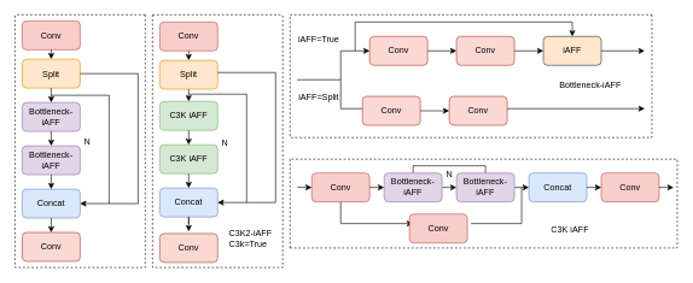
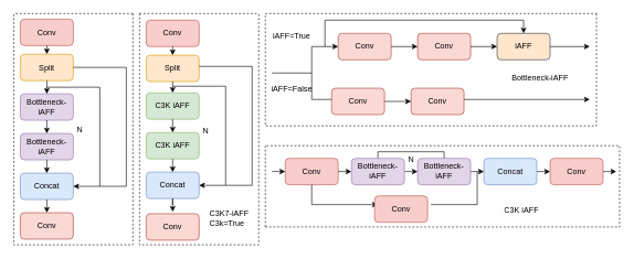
  <mxCell id="0" />
  <mxCell id="1" parent="0" />
  <mxCell id="2" value="Bottleneck-iAFF" style="rounded=1;whiteSpace=wrap;html=1;fillColor=#e1d5e7;strokeColor=#9673a6;" vertex="1" parent="1"><mxGeometry x="30" y="141.5" width="80" height="40" as="geometry" /></mxCell>
  <mxCell id="3" value="Conv" style="rounded=1;whiteSpace=wrap;html=1;fillColor=#f8cecc;strokeColor=#b85450;" vertex="1" parent="1"><mxGeometry x="30" y="28.5" width="80" height="40" as="geometry" /></mxCell>
  <mxCell id="4" value="" style="endArrow=classic;html=1;rounded=0;exitX=0.5;exitY=1;exitDx=0;exitDy=0;" edge="1" parent="1" source="3"><mxGeometry width="50" height="50" relative="1" as="geometry"><mxPoint x="390" y="371.5" as="sourcePoint" /><mxPoint x="70" y="81.5" as="targetPoint" /></mxGeometry></mxCell>
  <mxCell id="5" value="Split" style="rounded=1;whiteSpace=wrap;html=1;fillColor=#ffe6cc;strokeColor=#d79b00;" vertex="1" parent="1"><mxGeometry x="30" y="81.5" width="80" height="40" as="geometry" /></mxCell>
  <mxCell id="6" value="" style="endArrow=classic;html=1;rounded=0;exitX=0.5;exitY=1;exitDx=0;exitDy=0;" edge="1" parent="1" source="2"><mxGeometry width="50" height="50" relative="1" as="geometry"><mxPoint x="390" y="371.5" as="sourcePoint" /><mxPoint x="70" y="201.5" as="targetPoint" /></mxGeometry></mxCell>
  <mxCell id="7" value="Bottleneck-iAFF" style="rounded=1;whiteSpace=wrap;html=1;fillColor=#e1d5e7;strokeColor=#9673a6;" vertex="1" parent="1"><mxGeometry x="30" y="201.5" width="80" height="40" as="geometry" /></mxCell>
  <mxCell id="8" value="" style="endArrow=classic;html=1;rounded=0;exitX=0.5;exitY=1;exitDx=0;exitDy=0;" edge="1" parent="1" source="5"><mxGeometry width="50" height="50" relative="1" as="geometry"><mxPoint x="390" y="251.5" as="sourcePoint" /><mxPoint x="70" y="141.5" as="targetPoint" /></mxGeometry></mxCell>
  <mxCell id="9" value="Concat" style="rounded=1;whiteSpace=wrap;html=1;fillColor=#dae8fc;strokeColor=#6c8ebf;" vertex="1" parent="1"><mxGeometry x="30" y="261.5" width="80" height="40" as="geometry" /></mxCell>
  <mxCell id="10" value="" style="endArrow=classic;html=1;rounded=0;exitX=0.5;exitY=1;exitDx=0;exitDy=0;entryX=0.5;entryY=0;entryDx=0;entryDy=0;" edge="1" parent="1" source="7" target="9"><mxGeometry width="50" height="50" relative="1" as="geometry"><mxPoint x="390" y="371.5" as="sourcePoint" /><mxPoint x="440" y="321.5" as="targetPoint" /></mxGeometry></mxCell>
  <mxCell id="11" value="Conv" style="rounded=1;whiteSpace=wrap;html=1;fillColor=#fad9d5;strokeColor=#ae4132;" vertex="1" parent="1"><mxGeometry x="30" y="321.5" width="80" height="40" as="geometry" /></mxCell>
  <mxCell id="12" value="" style="endArrow=classic;html=1;rounded=0;exitX=0.5;exitY=1;exitDx=0;exitDy=0;entryX=0.5;entryY=0;entryDx=0;entryDy=0;" edge="1" parent="1" source="9" target="11"><mxGeometry width="50" height="50" relative="1" as="geometry"><mxPoint x="390" y="371.5" as="sourcePoint" /><mxPoint x="440" y="321.5" as="targetPoint" /></mxGeometry></mxCell>
  <mxCell id="13" value="" style="endArrow=none;html=1;rounded=0;exitX=1;exitY=0.5;exitDx=0;exitDy=0;" edge="1" parent="1" source="5"><mxGeometry width="50" height="50" relative="1" as="geometry"><mxPoint x="390" y="251.5" as="sourcePoint" /><mxPoint x="190" y="101.5" as="targetPoint" /></mxGeometry></mxCell>
  <mxCell id="14" value="" style="endArrow=none;html=1;rounded=0;" edge="1" parent="1"><mxGeometry width="50" height="50" relative="1" as="geometry"><mxPoint x="190" y="101.5" as="sourcePoint" /><mxPoint x="190" y="281.5" as="targetPoint" /></mxGeometry></mxCell>
  <mxCell id="15" value="" style="endArrow=classic;html=1;rounded=0;entryX=1;entryY=0.5;entryDx=0;entryDy=0;" edge="1" parent="1" target="9"><mxGeometry width="50" height="50" relative="1" as="geometry"><mxPoint x="190" y="281.5" as="sourcePoint" /><mxPoint x="440" y="201.5" as="targetPoint" /></mxGeometry></mxCell>
  <mxCell id="16" value="" style="endArrow=none;html=1;rounded=0;" edge="1" parent="1"><mxGeometry width="50" height="50" relative="1" as="geometry"><mxPoint x="70" y="131.5" as="sourcePoint" /><mxPoint x="150" y="131.5" as="targetPoint" /></mxGeometry></mxCell>
  <mxCell id="17" value="" style="endArrow=none;html=1;rounded=0;" edge="1" parent="1"><mxGeometry width="50" height="50" relative="1" as="geometry"><mxPoint x="150" y="131.5" as="sourcePoint" /><mxPoint x="150" y="281.5" as="targetPoint" /></mxGeometry></mxCell>
  <mxCell id="18" value="Conv" style="rounded=1;whiteSpace=wrap;html=1;fillColor=#f8cecc;strokeColor=#b85450;direction=east;" vertex="1" parent="1"><mxGeometry x="220" y="30" width="80" height="40" as="geometry" /></mxCell>
  <mxCell id="19" value="Split" style="rounded=1;whiteSpace=wrap;html=1;fillColor=#ffe6cc;strokeColor=#d79b00;direction=east;" vertex="1" parent="1"><mxGeometry x="220" y="83" width="80" height="40" as="geometry" /></mxCell>
  <mxCell id="20" value="" style="endArrow=classic;html=1;rounded=0;exitX=0.5;exitY=1;exitDx=0;exitDy=0;entryX=0.5;entryY=0;entryDx=0;entryDy=0;" edge="1" parent="1" source="18" target="19"><mxGeometry width="50" height="50" relative="1" as="geometry"><mxPoint x="320" y="230" as="sourcePoint" /><mxPoint x="370" y="180" as="targetPoint" /></mxGeometry></mxCell>
  <mxCell id="21" value="C3K iAFF" style="rounded=1;whiteSpace=wrap;html=1;fillColor=#d5e8d4;strokeColor=#82b366;direction=east;" vertex="1" parent="1"><mxGeometry x="220" y="140" width="80" height="40" as="geometry" /></mxCell>
  <mxCell id="22" value="" style="endArrow=classic;html=1;rounded=0;exitX=0.5;exitY=1;exitDx=0;exitDy=0;entryX=0.5;entryY=1;entryDx=0;entryDy=0;" edge="1" parent="1" source="19"><mxGeometry width="50" height="50" relative="1" as="geometry"><mxPoint x="320" y="230" as="sourcePoint" /><mxPoint x="260" y="140" as="targetPoint" /></mxGeometry></mxCell>
  <mxCell id="23" value="C3K iAFF" style="rounded=1;whiteSpace=wrap;html=1;fillColor=#d5e8d4;strokeColor=#82b366;direction=east;" vertex="1" parent="1"><mxGeometry x="220" y="200" width="80" height="40" as="geometry" /></mxCell>
  <mxCell id="24" value="" style="endArrow=classic;html=1;rounded=0;exitX=0.5;exitY=1;exitDx=0;exitDy=0;entryX=0.5;entryY=0;entryDx=0;entryDy=0;" edge="1" parent="1" source="21" target="23"><mxGeometry width="50" height="50" relative="1" as="geometry"><mxPoint x="320" y="340" as="sourcePoint" /><mxPoint x="370" y="290" as="targetPoint" /></mxGeometry></mxCell>
  <mxCell id="25" value="Concat" style="rounded=1;whiteSpace=wrap;html=1;fillColor=#dae8fc;strokeColor=#6c8ebf;direction=east;" vertex="1" parent="1"><mxGeometry x="220" y="260" width="80" height="40" as="geometry" /></mxCell>
  <mxCell id="26" value="" style="endArrow=classic;html=1;rounded=0;exitX=0.5;exitY=1;exitDx=0;exitDy=0;entryX=0.5;entryY=0;entryDx=0;entryDy=0;" edge="1" parent="1"><mxGeometry width="50" height="50" relative="1" as="geometry"><mxPoint x="260" y="240" as="sourcePoint" /><mxPoint x="260" y="260" as="targetPoint" /></mxGeometry></mxCell>
  <mxCell id="27" value="" style="endArrow=classic;html=1;rounded=0;" edge="1" parent="1"><mxGeometry width="50" height="50" relative="1" as="geometry"><mxPoint x="260" y="310" as="sourcePoint" /><mxPoint x="260" y="320" as="targetPoint" /><Array as="points"><mxPoint x="260" y="300" /></Array></mxGeometry></mxCell>
  <mxCell id="28" value="Conv" style="rounded=1;whiteSpace=wrap;html=1;fillColor=#fad9d5;strokeColor=#ae4132;direction=east;" vertex="1" parent="1"><mxGeometry x="220" y="323" width="80" height="40" as="geometry" /></mxCell>
  <mxCell id="29" value="" style="endArrow=none;html=1;rounded=0;" edge="1" parent="1"><mxGeometry width="50" height="50" relative="1" as="geometry"><mxPoint x="300" y="100" as="sourcePoint" /><mxPoint x="380" y="100" as="targetPoint" /></mxGeometry></mxCell>
  <mxCell id="30" value="" style="endArrow=none;html=1;rounded=0;" edge="1" parent="1"><mxGeometry width="50" height="50" relative="1" as="geometry"><mxPoint x="380" y="280" as="sourcePoint" /><mxPoint x="380" y="100" as="targetPoint" /></mxGeometry></mxCell>
  <mxCell id="31" value="" style="endArrow=classic;html=1;rounded=0;entryX=1;entryY=0.5;entryDx=0;entryDy=0;exitX=1;exitY=0.5;exitDx=0;exitDy=0;" edge="1" parent="1" target="25"><mxGeometry width="50" height="50" relative="1" as="geometry"><mxPoint x="380" y="280" as="sourcePoint" /><mxPoint x="370" y="290" as="targetPoint" /></mxGeometry></mxCell>
  <mxCell id="32" value="" style="endArrow=none;html=1;rounded=0;" edge="1" parent="1"><mxGeometry width="50" height="50" relative="1" as="geometry"><mxPoint x="260" y="130" as="sourcePoint" /><mxPoint x="340" y="130" as="targetPoint" /></mxGeometry></mxCell>
- <mxCell id="33" value="C3K2-iAFF&lt;div&gt;C3k=True&lt;/div&gt;" style="text;strokeColor=none;fillColor=none;align=left;verticalAlign=middle;spacingLeft=4;spacingRight=4;overflow=hidden;points=[[0,0.5],[1,0.5]];portConstraint=eastwest;rotatable=0;whiteSpace=wrap;html=1;direction=east;" vertex="1" parent="1"><mxGeometry x="310" y="310" width="100" height="40" as="geometry" /></mxCell>
+ <mxCell id="33" value="C3K7-iAFF&lt;div&gt;C3k=True&lt;/div&gt;" style="text;strokeColor=none;fillColor=none;align=left;verticalAlign=middle;spacingLeft=4;spacingRight=4;overflow=hidden;points=[[0,0.5],[1,0.5]];portConstraint=eastwest;rotatable=0;whiteSpace=wrap;html=1;direction=east;" vertex="1" parent="1"><mxGeometry x="310" y="310" width="100" height="40" as="geometry" /></mxCell>
  <mxCell id="34" value="Conv" style="rounded=1;whiteSpace=wrap;html=1;fillColor=#f8cecc;strokeColor=#b85450;rotation=0;direction=east;" vertex="1" parent="1"><mxGeometry x="430" y="239.17" width="80" height="40" as="geometry" /></mxCell>
  <mxCell id="35" value="" style="endArrow=classic;html=1;rounded=0;exitX=1;exitY=0.5;exitDx=0;exitDy=0;" edge="1" parent="1" source="34"><mxGeometry width="50" height="50" relative="1" as="geometry"><mxPoint x="470" y="289.17" as="sourcePoint" /><mxPoint x="530" y="259.17" as="targetPoint" /></mxGeometry></mxCell>
  <mxCell id="36" value="" style="endArrow=classic;html=1;rounded=0;exitX=0;exitY=0.5;exitDx=0;exitDy=0;" edge="1" parent="1"><mxGeometry width="50" height="50" relative="1" as="geometry"><mxPoint x="610" y="259.17" as="sourcePoint" /><mxPoint x="630" y="259.17" as="targetPoint" /></mxGeometry></mxCell>
  <mxCell id="37" value="Concat" style="rounded=1;whiteSpace=wrap;html=1;fillColor=#dae8fc;strokeColor=#6c8ebf;" vertex="1" parent="1"><mxGeometry x="730" y="239.17" width="80" height="40" as="geometry" /></mxCell>
  <mxCell id="38" value="" style="endArrow=classic;html=1;rounded=0;exitX=0;exitY=0.5;exitDx=0;exitDy=0;" edge="1" parent="1"><mxGeometry width="50" height="50" relative="1" as="geometry"><mxPoint x="710" y="259.17" as="sourcePoint" /><mxPoint x="730" y="259.17" as="targetPoint" /></mxGeometry></mxCell>
  <mxCell id="39" value="Conv" style="rounded=1;whiteSpace=wrap;html=1;fillColor=#f8cecc;strokeColor=#b85450;" vertex="1" parent="1"><mxGeometry x="830" y="239.17" width="80" height="40" as="geometry" /></mxCell>
  <mxCell id="40" value="" style="endArrow=classic;html=1;rounded=0;exitX=1;exitY=0.5;exitDx=0;exitDy=0;" edge="1" parent="1" source="37"><mxGeometry width="50" height="50" relative="1" as="geometry"><mxPoint x="820" y="259.17" as="sourcePoint" /><mxPoint x="830" y="259.17" as="targetPoint" /></mxGeometry></mxCell>
  <mxCell id="41" value="" style="endArrow=none;html=1;rounded=0;exitX=0.5;exitY=1;exitDx=0;exitDy=0;" edge="1" parent="1" source="34"><mxGeometry width="50" height="50" relative="1" as="geometry"><mxPoint x="670" y="329.17" as="sourcePoint" /><mxPoint x="470" y="309.17" as="targetPoint" /></mxGeometry></mxCell>
  <mxCell id="42" value="" style="endArrow=classic;html=1;rounded=0;" edge="1" parent="1"><mxGeometry width="50" height="50" relative="1" as="geometry"><mxPoint x="470" y="309.17" as="sourcePoint" /><mxPoint x="570" y="309.17" as="targetPoint" /></mxGeometry></mxCell>
  <mxCell id="43" value="Conv" style="rounded=1;whiteSpace=wrap;html=1;fillColor=#f8cecc;strokeColor=#b85450;rotation=0;direction=east;" vertex="1" parent="1"><mxGeometry x="565" y="296" width="80" height="40" as="geometry" /></mxCell>
  <mxCell id="44" value="" style="endArrow=none;html=1;rounded=0;" edge="1" parent="1"><mxGeometry width="50" height="50" relative="1" as="geometry"><mxPoint x="650" y="309.17" as="sourcePoint" /><mxPoint x="720" y="309.17" as="targetPoint" /></mxGeometry></mxCell>
  <mxCell id="45" value="" style="endArrow=none;html=1;rounded=0;" edge="1" parent="1"><mxGeometry width="50" height="50" relative="1" as="geometry"><mxPoint x="720" y="309.17" as="sourcePoint" /><mxPoint x="720" y="259.17" as="targetPoint" /></mxGeometry></mxCell>
  <mxCell id="46" value="" style="endArrow=none;html=1;rounded=0;exitX=0.5;exitY=1;exitDx=0;exitDy=0;" edge="1" parent="1"><mxGeometry width="50" height="50" relative="1" as="geometry"><mxPoint x="570" y="239.17" as="sourcePoint" /><mxPoint x="570" y="229.17" as="targetPoint" /></mxGeometry></mxCell>
  <mxCell id="47" value="" style="endArrow=none;html=1;rounded=0;" edge="1" parent="1"><mxGeometry width="50" height="50" relative="1" as="geometry"><mxPoint x="570" y="229.17" as="sourcePoint" /><mxPoint x="670" y="229.17" as="targetPoint" /></mxGeometry></mxCell>
  <mxCell id="48" value="" style="endArrow=none;html=1;rounded=0;" edge="1" parent="1"><mxGeometry width="50" height="50" relative="1" as="geometry"><mxPoint x="670" y="239.17" as="sourcePoint" /><mxPoint x="670" y="229.17" as="targetPoint" /></mxGeometry></mxCell>
  <mxCell id="49" value="N" style="text;strokeColor=none;fillColor=none;align=left;verticalAlign=middle;spacingLeft=4;spacingRight=4;overflow=hidden;points=[[0,0.5],[1,0.5]];portConstraint=eastwest;rotatable=0;whiteSpace=wrap;html=1;" vertex="1" parent="1"><mxGeometry x="610" y="229.17" width="40" height="25" as="geometry" /></mxCell>
  <mxCell id="50" value="C3K iAFF" style="text;strokeColor=none;fillColor=none;align=left;verticalAlign=middle;spacingLeft=4;spacingRight=4;overflow=hidden;points=[[0,0.5],[1,0.5]];portConstraint=eastwest;rotatable=0;whiteSpace=wrap;html=1;" vertex="1" parent="1"><mxGeometry x="755" y="303" width="80" height="30" as="geometry" /></mxCell>
  <mxCell id="51" value="" style="endArrow=classic;html=1;rounded=0;exitX=1;exitY=0.5;exitDx=0;exitDy=0;" edge="1" parent="1" source="39"><mxGeometry width="50" height="50" relative="1" as="geometry"><mxPoint x="670" y="329.17" as="sourcePoint" /><mxPoint x="930" y="259.17" as="targetPoint" /></mxGeometry></mxCell>
  <mxCell id="52" value="Conv" style="rounded=1;whiteSpace=wrap;html=1;fillColor=#fad9d5;strokeColor=#ae4132;" vertex="1" parent="1"><mxGeometry x="510" y="50" width="80" height="40" as="geometry" /></mxCell>
  <mxCell id="53" value="Conv" style="rounded=1;whiteSpace=wrap;html=1;fillColor=#fad9d5;strokeColor=#ae4132;" vertex="1" parent="1"><mxGeometry x="630" y="50" width="80" height="40" as="geometry" /></mxCell>
  <mxCell id="54" value="" style="endArrow=classic;html=1;rounded=0;entryX=0;entryY=0.5;entryDx=0;entryDy=0;" edge="1" parent="1" target="52"><mxGeometry width="50" height="50" relative="1" as="geometry"><mxPoint x="470" y="70" as="sourcePoint" /><mxPoint x="460" y="-27" as="targetPoint" /></mxGeometry></mxCell>
  <mxCell id="55" value="" style="endArrow=classic;html=1;rounded=0;exitX=1;exitY=0.5;exitDx=0;exitDy=0;entryX=0;entryY=0.5;entryDx=0;entryDy=0;" edge="1" parent="1" source="52" target="53"><mxGeometry width="50" height="50" relative="1" as="geometry"><mxPoint x="410" y="43" as="sourcePoint" /><mxPoint x="460" y="-7" as="targetPoint" /></mxGeometry></mxCell>
  <mxCell id="56" value="" style="endArrow=classic;html=1;rounded=0;exitX=1;exitY=0.5;exitDx=0;exitDy=0;entryX=0;entryY=0.5;entryDx=0;entryDy=0;" edge="1" parent="1" source="53" target="64"><mxGeometry width="50" height="50" relative="1" as="geometry"><mxPoint x="410" y="43" as="sourcePoint" /><mxPoint x="730" y="80" as="targetPoint" /></mxGeometry></mxCell>
  <mxCell id="57" value="Bottleneck-iAFF" style="text;html=1;align=center;verticalAlign=middle;whiteSpace=wrap;rounded=0;" vertex="1" parent="1"><mxGeometry x="770" y="103" width="90" height="30" as="geometry" /></mxCell>
  <mxCell id="58" value="" style="endArrow=classic;html=1;rounded=0;entryX=0.5;entryY=0;entryDx=0;entryDy=0;" edge="1" parent="1" target="64"><mxGeometry width="50" height="50" relative="1" as="geometry"><mxPoint x="490" y="70" as="sourcePoint" /><mxPoint x="880" y="20" as="targetPoint" /><Array as="points"><mxPoint x="490" y="30" /><mxPoint x="790" y="30" /></Array></mxGeometry></mxCell>
  <mxCell id="59" value="N" style="text;html=1;align=center;verticalAlign=middle;whiteSpace=wrap;rounded=0;" vertex="1" parent="1"><mxGeometry x="90" y="181.5" width="60" height="30" as="geometry" /></mxCell>
  <mxCell id="60" value="N" style="text;html=1;align=center;verticalAlign=middle;whiteSpace=wrap;rounded=0;direction=east;" vertex="1" parent="1"><mxGeometry x="280" y="183" width="60" height="30" as="geometry" /></mxCell>
  <mxCell id="61" value="" style="endArrow=none;html=1;rounded=0;" edge="1" parent="1"><mxGeometry width="50" height="50" relative="1" as="geometry"><mxPoint x="340" y="280" as="sourcePoint" /><mxPoint x="340" y="130" as="targetPoint" /></mxGeometry></mxCell>
  <mxCell id="62" value="Bottleneck-iAFF" style="rounded=1;whiteSpace=wrap;html=1;fillColor=#e1d5e7;strokeColor=#9673a6;" vertex="1" parent="1"><mxGeometry x="530" y="239.17" width="80" height="40" as="geometry" /></mxCell>
  <mxCell id="63" value="Bottleneck-iAFF" style="rounded=1;whiteSpace=wrap;html=1;fillColor=#e1d5e7;strokeColor=#9673a6;" vertex="1" parent="1"><mxGeometry x="630" y="239.17" width="80" height="40" as="geometry" /></mxCell>
  <mxCell id="64" value="iAFF" style="rounded=1;whiteSpace=wrap;html=1;fillColor=#ffe6cc;strokeColor=#36393d;rotation=0;direction=east;" vertex="1" parent="1"><mxGeometry x="750" y="50" width="80" height="40" as="geometry" /></mxCell>
  <mxCell id="65" value="" style="endArrow=classic;html=1;rounded=0;exitX=1;exitY=0.5;exitDx=0;exitDy=0;" edge="1" parent="1" source="64"><mxGeometry width="50" height="50" relative="1" as="geometry"><mxPoint x="670" y="60" as="sourcePoint" /><mxPoint x="890" y="70" as="targetPoint" /></mxGeometry></mxCell>
  <mxCell id="66" value="" style="endArrow=none;html=1;rounded=0;" edge="1" parent="1"><mxGeometry width="50" height="50" relative="1" as="geometry"><mxPoint x="410" y="110" as="sourcePoint" /><mxPoint x="470" y="70" as="targetPoint" /><Array as="points"><mxPoint x="470" y="110" /></Array></mxGeometry></mxCell>
  <mxCell id="67" value="" style="endArrow=classic;html=1;rounded=0;" edge="1" parent="1"><mxGeometry width="50" height="50" relative="1" as="geometry"><mxPoint x="470" y="110" as="sourcePoint" /><mxPoint x="510" y="150" as="targetPoint" /><Array as="points"><mxPoint x="470" y="150" /></Array></mxGeometry></mxCell>
  <mxCell id="68" value="Conv" style="rounded=1;whiteSpace=wrap;html=1;fillColor=#fad9d5;strokeColor=#ae4132;" vertex="1" parent="1"><mxGeometry x="500" y="133" width="80" height="40" as="geometry" /></mxCell>
  <mxCell id="69" value="Conv" style="rounded=1;whiteSpace=wrap;html=1;fillColor=#fad9d5;strokeColor=#ae4132;" vertex="1" parent="1"><mxGeometry x="620" y="133" width="80" height="40" as="geometry" /></mxCell>
  <mxCell id="70" value="" style="endArrow=classic;html=1;rounded=0;exitX=1;exitY=0.5;exitDx=0;exitDy=0;" edge="1" parent="1" source="68"><mxGeometry width="50" height="50" relative="1" as="geometry"><mxPoint x="590" y="150" as="sourcePoint" /><mxPoint x="620" y="153" as="targetPoint" /></mxGeometry></mxCell>
  <mxCell id="71" value="" style="endArrow=classic;html=1;rounded=0;exitX=1;exitY=0.425;exitDx=0;exitDy=0;exitPerimeter=0;" edge="1" parent="1" source="69"><mxGeometry width="50" height="50" relative="1" as="geometry"><mxPoint x="710" y="150" as="sourcePoint" /><mxPoint x="890" y="150" as="targetPoint" /></mxGeometry></mxCell>
  <mxCell id="72" value="iAFF=True" style="text;html=1;align=center;verticalAlign=middle;whiteSpace=wrap;rounded=0;" vertex="1" parent="1"><mxGeometry x="410" y="40" width="60" height="30" as="geometry" /></mxCell>
- <mxCell id="73" value="iAFF=Split" style="text;html=1;align=center;verticalAlign=middle;whiteSpace=wrap;rounded=0;" vertex="1" parent="1"><mxGeometry x="410" y="120" width="60" height="30" as="geometry" /></mxCell>
+ <mxCell id="73" value="iAFF=False" style="text;html=1;align=center;verticalAlign=middle;whiteSpace=wrap;rounded=0;" vertex="1" parent="1"><mxGeometry x="410" y="120" width="60" height="30" as="geometry" /></mxCell>
  <mxCell id="74" value="" style="endArrow=none;dashed=1;html=1;rounded=0;" edge="1" parent="1"><mxGeometry width="50" height="50" relative="1" as="geometry"><mxPoint x="200" y="20" as="sourcePoint" /><mxPoint x="20" y="20" as="targetPoint" /><Array as="points"><mxPoint x="200" y="370" /><mxPoint x="20" y="370" /></Array></mxGeometry></mxCell>
  <mxCell id="75" value="" style="endArrow=none;dashed=1;html=1;rounded=0;" edge="1" parent="1"><mxGeometry width="50" height="50" relative="1" as="geometry"><mxPoint x="200" y="20" as="sourcePoint" /><mxPoint x="20" y="20" as="targetPoint" /></mxGeometry></mxCell>
  <mxCell id="76" value="" style="endArrow=none;dashed=1;html=1;rounded=0;" edge="1" parent="1"><mxGeometry width="50" height="50" relative="1" as="geometry"><mxPoint x="210" y="20" as="sourcePoint" /><mxPoint x="390" y="20" as="targetPoint" /><Array as="points"><mxPoint x="210" y="370" /><mxPoint x="390" y="370" /></Array></mxGeometry></mxCell>
  <mxCell id="77" value="" style="endArrow=none;dashed=1;html=1;rounded=0;" edge="1" parent="1"><mxGeometry width="50" height="50" relative="1" as="geometry"><mxPoint x="210" y="20" as="sourcePoint" /><mxPoint x="390" y="20" as="targetPoint" /></mxGeometry></mxCell>
  <mxCell id="78" value="" style="endArrow=none;dashed=1;html=1;rounded=0;" edge="1" parent="1"><mxGeometry width="50" height="50" relative="1" as="geometry"><mxPoint x="400" y="343" as="sourcePoint" /><mxPoint x="400" y="220" as="targetPoint" /><Array as="points"><mxPoint x="935" y="343" /><mxPoint x="935" y="220" /></Array></mxGeometry></mxCell>
  <mxCell id="79" value="" style="endArrow=none;dashed=1;html=1;rounded=0;" edge="1" parent="1"><mxGeometry width="50" height="50" relative="1" as="geometry"><mxPoint x="400" y="343" as="sourcePoint" /><mxPoint x="400" y="220" as="targetPoint" /></mxGeometry></mxCell>
  <mxCell id="80" value="" style="endArrow=none;dashed=1;html=1;rounded=0;" edge="1" parent="1"><mxGeometry width="50" height="50" relative="1" as="geometry"><mxPoint x="900" y="20" as="sourcePoint" /><mxPoint x="400" y="20" as="targetPoint" /><Array as="points"><mxPoint x="900" y="190" /><mxPoint x="400" y="190" /></Array></mxGeometry></mxCell>
  <mxCell id="81" value="" style="endArrow=none;dashed=1;html=1;rounded=0;" edge="1" parent="1"><mxGeometry width="50" height="50" relative="1" as="geometry"><mxPoint x="400" y="20" as="sourcePoint" /><mxPoint x="900" y="20" as="targetPoint" /></mxGeometry></mxCell>
  <mxCell id="82" value="" style="endArrow=classic;html=1;rounded=0;entryX=0;entryY=0.5;entryDx=0;entryDy=0;" edge="1" parent="1" target="34"><mxGeometry width="50" height="50" relative="1" as="geometry"><mxPoint x="410" y="259" as="sourcePoint" /><mxPoint x="830" y="120" as="targetPoint" /></mxGeometry></mxCell>
